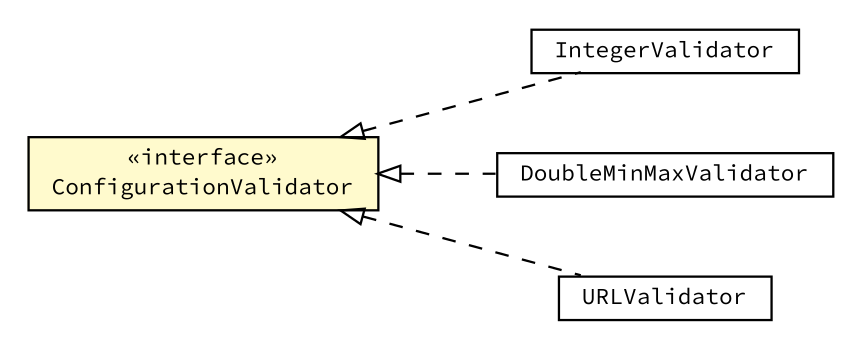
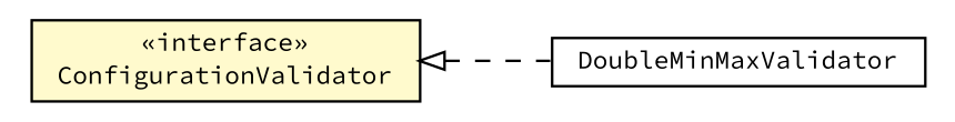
  digraph {
    fontname="Source Code Pro"
    nodesep=0.25
    rankdir=LR
    ranksep=0.5
    node [fontcolor=black fontname="Source Code Pro" fontsize=10.0 shape=plaintext]
    edge [arrowtail=empty dir=back fontname="Source Code Pro" fontsize=10 headport=p labelfontname=Helvetica labelfontsize=10 style=dashed tailport=p]
    n1 [label=<<table title="org.universAAL.ucc.configuration.model.interfaces.ConfigurationValidator" border="0" cellborder="1" cellspacing="0" cellpadding="2" port="p" bgcolor="lemonChiffon" href="./ConfigurationValidator.html"> 		<tr><td><table border="0" cellspacing="0" cellpadding="1"> <tr><td align="center" balign="center"> &#171;interface&#187; </td></tr> <tr><td align="center" balign="center"> ConfigurationValidator </td></tr> 		</table></td></tr> 		</table>>]
-   n2 [label=<<table title="org.universAAL.ucc.configuration.model.validators.IntegerValidator" border="0" cellborder="1" cellspacing="0" cellpadding="2" port="p" href="../validators/IntegerValidator.html"> 		<tr><td><table border="0" cellspacing="0" cellpadding="1"> <tr><td align="center" balign="center"> IntegerValidator </td></tr> 		</table></td></tr> 		</table>>]
    n3 [label=<<table title="org.universAAL.ucc.configuration.model.validators.DoubleMinMaxValidator" border="0" cellborder="1" cellspacing="0" cellpadding="2" port="p" href="../validators/DoubleMinMaxValidator.html"> 		<tr><td><table border="0" cellspacing="0" cellpadding="1"> <tr><td align="center" balign="center"> DoubleMinMaxValidator </td></tr> 		</table></td></tr> 		</table>>]
-   n4 [label=<<table title="org.universAAL.ucc.configuration.model.validators.URLValidator" border="0" cellborder="1" cellspacing="0" cellpadding="2" port="p" href="../validators/URLValidator.html"> 		<tr><td><table border="0" cellspacing="0" cellpadding="1"> <tr><td align="center" balign="center"> URLValidator </td></tr> 		</table></td></tr> 		</table>>]
-   n1 -> n2
    n1 -> n3
-   n1 -> n4
  }
